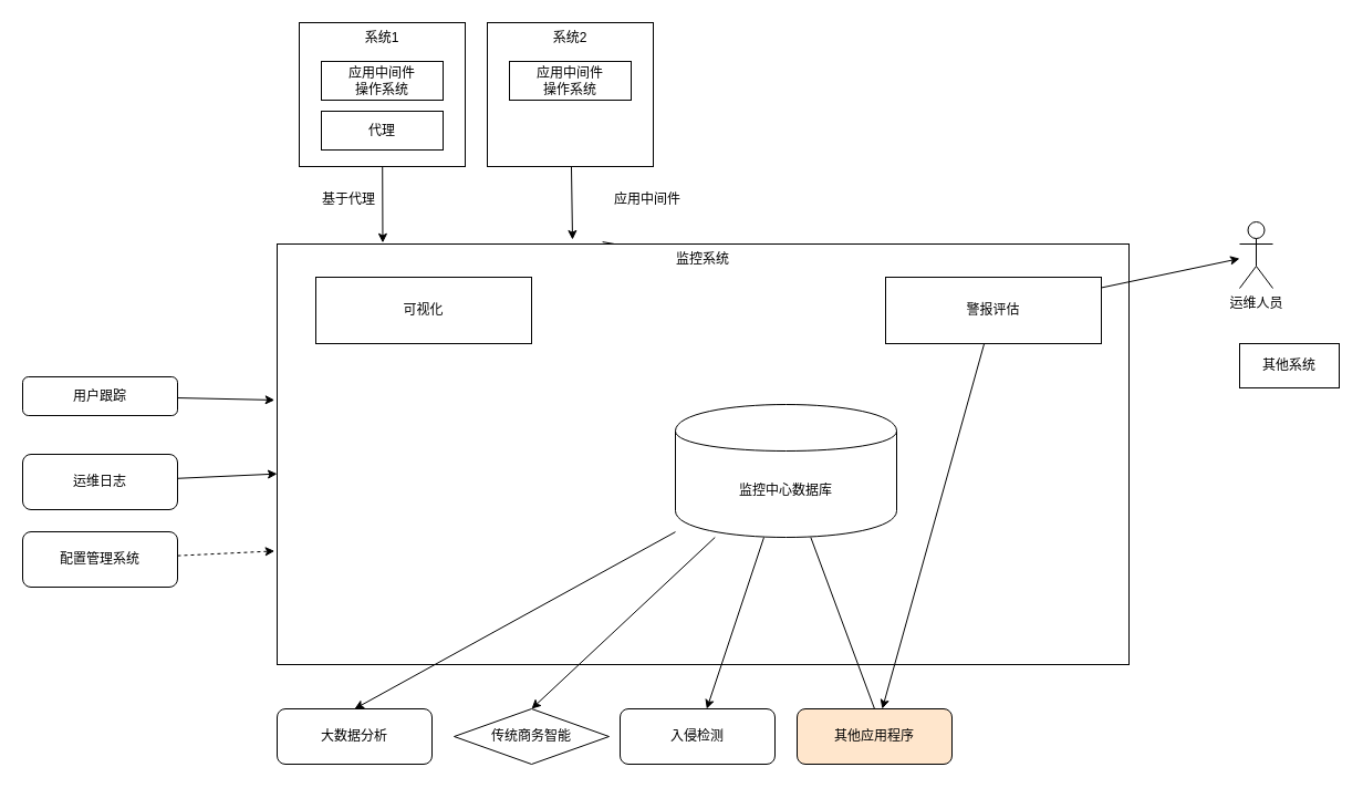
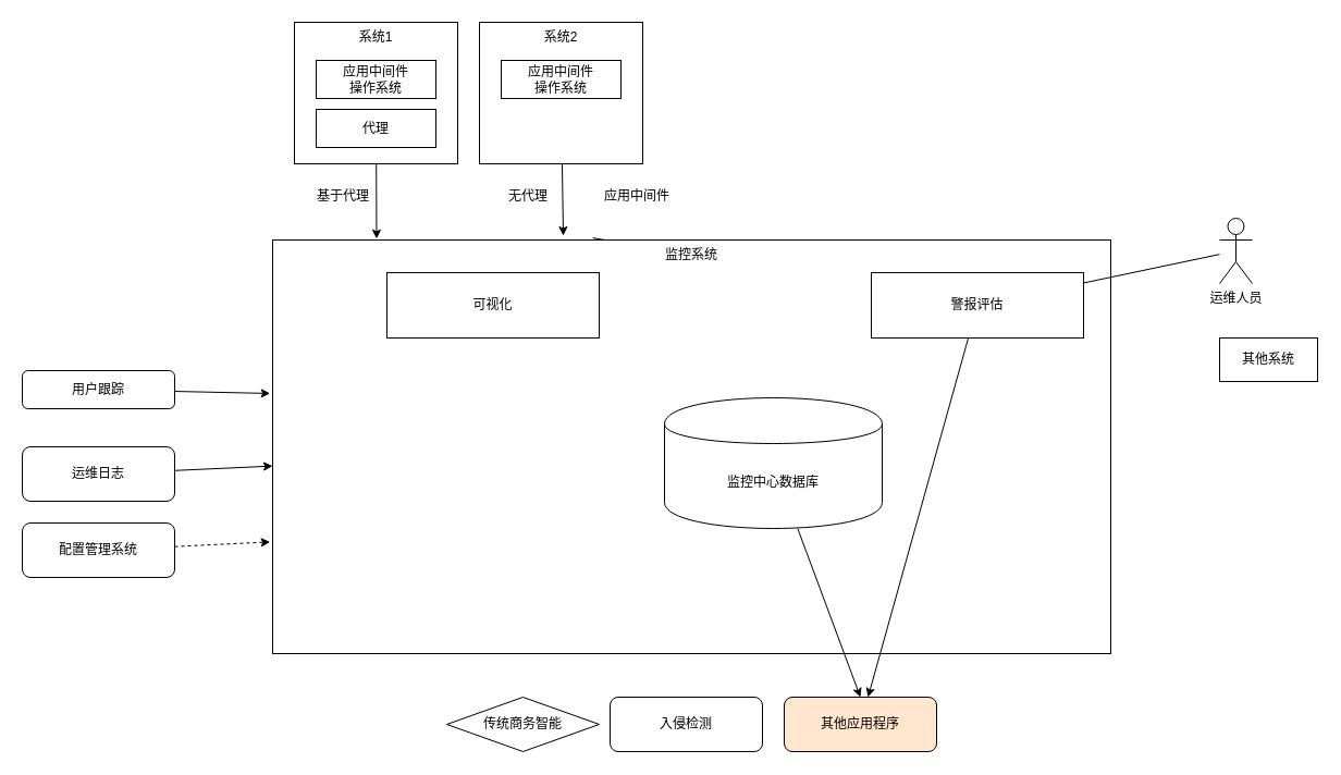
  <mxCell id="0" />
  <mxCell id="1" parent="0" />
  <mxCell id="2" style="edgeStyle=none;rounded=0;orthogonalLoop=1;jettySize=auto;html=1;entryX=0.124;entryY=-0.003;entryDx=0;entryDy=0;entryPerimeter=0;" edge="1" parent="1" source="3" target="10"><mxGeometry relative="1" as="geometry" /></mxCell>
  <mxCell id="3" value="系统1" style="rounded=0;whiteSpace=wrap;html=1;verticalAlign=top;" vertex="1" parent="1"><mxGeometry x="270" y="20" width="150" height="130" as="geometry" /></mxCell>
  <mxCell id="4" style="edgeStyle=none;rounded=0;orthogonalLoop=1;jettySize=auto;html=1;" edge="1" parent="1" source="5"><mxGeometry relative="1" as="geometry"><mxPoint x="517" y="216" as="targetPoint" /></mxGeometry></mxCell>
  <mxCell id="5" value="系统2" style="rounded=0;whiteSpace=wrap;html=1;verticalAlign=top;" vertex="1" parent="1"><mxGeometry x="440" y="20" width="150" height="130" as="geometry" /></mxCell>
  <mxCell id="6" value="应用中间件&lt;br&gt;操作系统" style="rounded=0;whiteSpace=wrap;html=1;" vertex="1" parent="1"><mxGeometry x="290" y="55" width="110" height="35" as="geometry" /></mxCell>
  <mxCell id="7" value="代理" style="rounded=0;whiteSpace=wrap;html=1;" vertex="1" parent="1"><mxGeometry x="290" y="100" width="110" height="35" as="geometry" /></mxCell>
  <mxCell id="8" value="应用中间件&lt;br&gt;操作系统" style="rounded=0;whiteSpace=wrap;html=1;" vertex="1" parent="1"><mxGeometry x="460" y="55" width="110" height="35" as="geometry" /></mxCell>
  <mxCell id="9" style="edgeStyle=none;rounded=0;orthogonalLoop=1;jettySize=auto;html=1;exitX=0.382;exitY=-0.005;exitDx=0;exitDy=0;exitPerimeter=0;" edge="1" parent="1" source="10" target="17"><mxGeometry relative="1" as="geometry" /></mxCell>
  <mxCell id="10" value="监控系统" style="rounded=0;whiteSpace=wrap;html=1;verticalAlign=top;" vertex="1" parent="1"><mxGeometry x="250" y="220" width="770" height="380" as="geometry" /></mxCell>
  <mxCell id="11" value="基于代理" style="text;html=1;strokeColor=none;fillColor=none;align=center;verticalAlign=middle;whiteSpace=wrap;rounded=0;" vertex="1" parent="1"><mxGeometry x="290" y="170" width="50" height="20" as="geometry" /></mxCell>
+ <mxCell id="12" value="无代理" style="text;html=1;strokeColor=none;fillColor=none;align=center;verticalAlign=middle;whiteSpace=wrap;rounded=0;" vertex="1" parent="1"><mxGeometry x="460" y="170" width="50" height="20" as="geometry" /></mxCell>
  <mxCell id="13" value="应用中间件" style="text;html=1;strokeColor=none;fillColor=none;align=center;verticalAlign=middle;whiteSpace=wrap;rounded=0;" vertex="1" parent="1"><mxGeometry x="550" y="170" width="70" height="20" as="geometry" /></mxCell>
- <mxCell id="14" value="可视化" style="rounded=0;whiteSpace=wrap;html=1;" vertex="1" parent="1"><mxGeometry x="285" y="250" width="195" height="60" as="geometry" /></mxCell>
- <mxCell id="15" style="edgeStyle=none;rounded=0;orthogonalLoop=1;jettySize=auto;html=1;" edge="1" parent="1" source="17" target="23"><mxGeometry relative="1" as="geometry" /></mxCell>
+ <mxCell id="14" value="可视化" style="rounded=0;whiteSpace=wrap;html=1;" vertex="1" parent="1"><mxGeometry x="355" y="250" width="195" height="60" as="geometry" /></mxCell>
+ <mxCell id="15" style="edgeStyle=none;rounded=0;orthogonalLoop=1;jettySize=auto;html=1;endArrow=none;" edge="1" parent="1" source="17" target="23"><mxGeometry relative="1" as="geometry" /></mxCell>
  <mxCell id="16" style="edgeStyle=none;rounded=0;orthogonalLoop=1;jettySize=auto;html=1;" edge="1" parent="1" source="17" target="28"><mxGeometry relative="1" as="geometry" /></mxCell>
  <mxCell id="17" value="警报评估" style="rounded=0;whiteSpace=wrap;html=1;" vertex="1" parent="1"><mxGeometry x="800" y="250" width="195" height="60" as="geometry" /></mxCell>
- <mxCell id="18" style="edgeStyle=none;rounded=0;orthogonalLoop=1;jettySize=auto;html=1;entryX=0.5;entryY=0;entryDx=0;entryDy=0;" edge="1" parent="1" source="22" target="25"><mxGeometry relative="1" as="geometry" /></mxCell>
- <mxCell id="19" style="edgeStyle=none;rounded=0;orthogonalLoop=1;jettySize=auto;html=1;entryX=0.5;entryY=0;entryDx=0;entryDy=0;" edge="1" parent="1" source="22" target="26"><mxGeometry relative="1" as="geometry" /></mxCell>
- <mxCell id="20" style="edgeStyle=none;rounded=0;orthogonalLoop=1;jettySize=auto;html=1;" edge="1" parent="1" source="22" target="27"><mxGeometry relative="1" as="geometry" /></mxCell>
- <mxCell id="21" style="edgeStyle=none;rounded=0;orthogonalLoop=1;jettySize=auto;html=1;entryX=0.5;entryY=0;entryDx=0;entryDy=0;endArrow=none;" edge="1" parent="1" source="22" target="28"><mxGeometry relative="1" as="geometry" /></mxCell>
+ <mxCell id="21" style="edgeStyle=none;rounded=0;orthogonalLoop=1;jettySize=auto;html=1;entryX=0.5;entryY=0;entryDx=0;entryDy=0;" edge="1" parent="1" source="22" target="28"><mxGeometry relative="1" as="geometry" /></mxCell>
  <mxCell id="22" value="监控中心数据库" style="shape=cylinder;whiteSpace=wrap;html=1;boundedLbl=1;backgroundOutline=1;" vertex="1" parent="1"><mxGeometry x="610" y="365" width="200" height="120" as="geometry" /></mxCell>
  <mxCell id="23" value="运维人员" style="shape=umlActor;verticalLabelPosition=bottom;labelBackgroundColor=#ffffff;verticalAlign=top;html=1;outlineConnect=0;" vertex="1" parent="1"><mxGeometry x="1120" y="200" width="30" height="60" as="geometry" /></mxCell>
  <mxCell id="24" value="其他系统" style="rounded=0;whiteSpace=wrap;html=1;" vertex="1" parent="1"><mxGeometry x="1120" y="310" width="90" height="40" as="geometry" /></mxCell>
- <mxCell id="25" value="大数据分析" style="rounded=1;whiteSpace=wrap;html=1;" vertex="1" parent="1"><mxGeometry x="250" y="640" width="140" height="50" as="geometry" /></mxCell>
  <mxCell id="26" value="传统商务智能" style="rhombus;whiteSpace=wrap;html=1;" vertex="1" parent="1"><mxGeometry x="410" y="640" width="140" height="50" as="geometry" /></mxCell>
  <mxCell id="27" value="入侵检测" style="rounded=1;whiteSpace=wrap;html=1;" vertex="1" parent="1"><mxGeometry x="560" y="640" width="140" height="50" as="geometry" /></mxCell>
  <mxCell id="28" value="其他应用程序" style="rounded=1;whiteSpace=wrap;html=1;fillColor=#ffe6cc;" vertex="1" parent="1"><mxGeometry x="720" y="640" width="140" height="50" as="geometry" /></mxCell>
  <mxCell id="29" style="edgeStyle=none;rounded=0;orthogonalLoop=1;jettySize=auto;html=1;entryX=-0.003;entryY=0.371;entryDx=0;entryDy=0;entryPerimeter=0;" edge="1" parent="1" source="30" target="10"><mxGeometry relative="1" as="geometry" /></mxCell>
  <mxCell id="30" value="用户跟踪" style="rounded=1;whiteSpace=wrap;html=1;" vertex="1" parent="1"><mxGeometry x="20" y="340" width="140" height="35" as="geometry" /></mxCell>
  <mxCell id="31" style="edgeStyle=none;rounded=0;orthogonalLoop=1;jettySize=auto;html=1;" edge="1" parent="1" source="32" target="10"><mxGeometry relative="1" as="geometry" /></mxCell>
  <mxCell id="32" value="运维日志" style="rounded=1;whiteSpace=wrap;html=1;" vertex="1" parent="1"><mxGeometry x="20" y="410" width="140" height="50" as="geometry" /></mxCell>
  <mxCell id="33" style="edgeStyle=none;rounded=0;orthogonalLoop=1;jettySize=auto;html=1;entryX=-0.003;entryY=0.73;entryDx=0;entryDy=0;entryPerimeter=0;dashed=1;" edge="1" parent="1" source="34" target="10"><mxGeometry relative="1" as="geometry" /></mxCell>
  <mxCell id="34" value="配置管理系统" style="rounded=1;whiteSpace=wrap;html=1;" vertex="1" parent="1"><mxGeometry x="20" y="480" width="140" height="50" as="geometry" /></mxCell>
